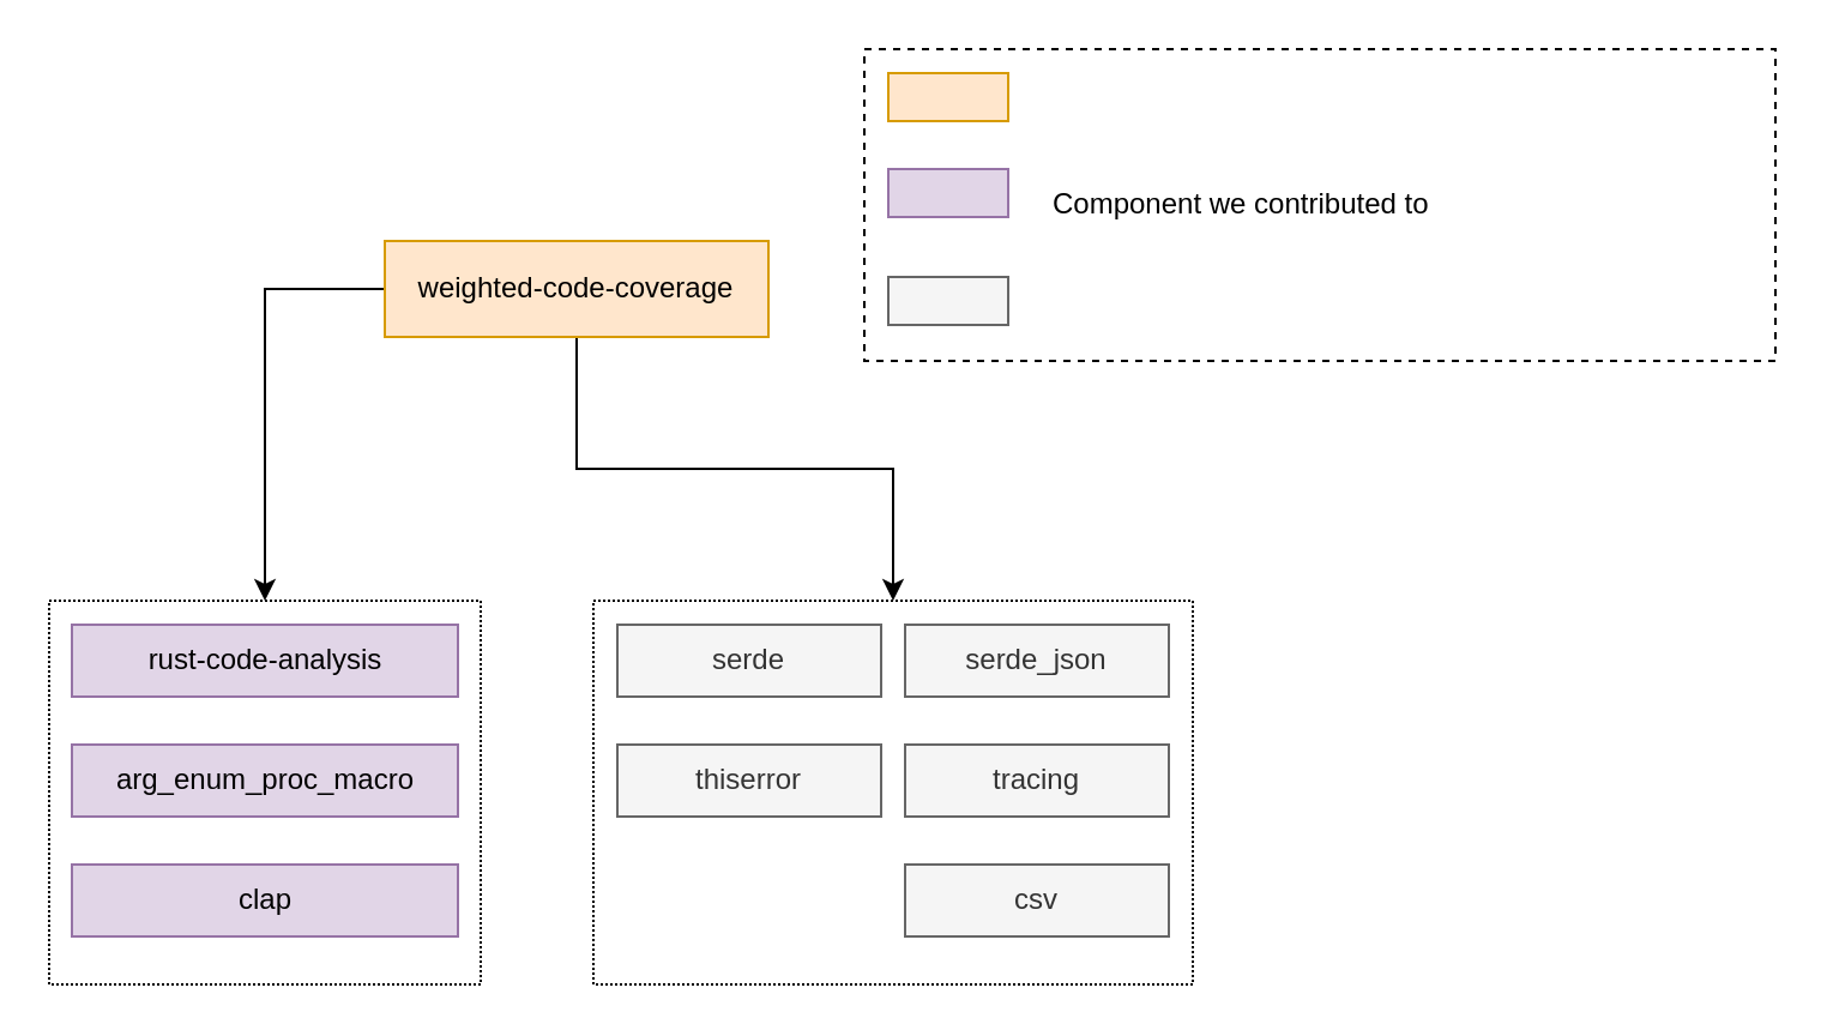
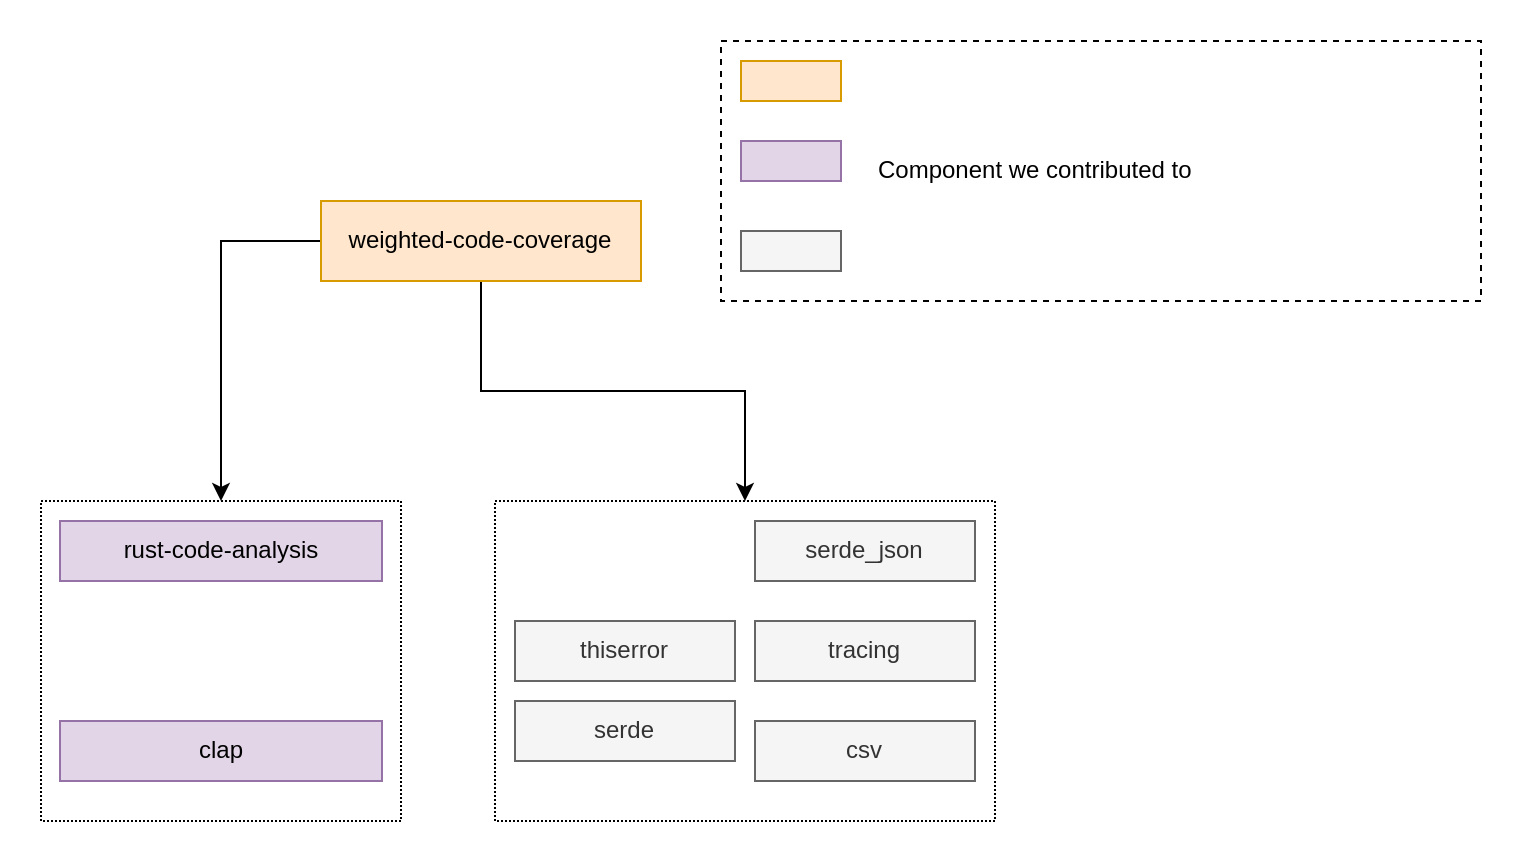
  <mxCell id="0" />
  <mxCell id="1" parent="0" />
  <mxCell id="2" value="" style="rounded=0;whiteSpace=wrap;html=1;fillColor=none;dashed=1;dashPattern=1 1;" parent="1" vertex="1"><mxGeometry x="20" y="250" width="180" height="160" as="geometry" /></mxCell>
  <mxCell id="3" value="" style="rounded=0;whiteSpace=wrap;html=1;fillColor=none;dashed=1;dashPattern=1 1;" parent="1" vertex="1"><mxGeometry x="247" y="250" width="250" height="160" as="geometry" /></mxCell>
  <mxCell id="4" value="rust-code-analysis" style="rounded=0;whiteSpace=wrap;html=1;fillColor=#e1d5e7;strokeColor=#9673a6;" parent="1" vertex="1"><mxGeometry x="29.5" y="260" width="161" height="30" as="geometry" /></mxCell>
- <mxCell id="5" value="serde" style="rounded=0;whiteSpace=wrap;html=1;fillColor=#f5f5f5;fontColor=#333333;strokeColor=#666666;" parent="1" vertex="1"><mxGeometry x="257" y="260" width="110" height="30" as="geometry" /></mxCell>
+ <mxCell id="5" value="serde" style="rounded=0;whiteSpace=wrap;html=1;fillColor=#f5f5f5;fontColor=#333333;strokeColor=#666666;" parent="1" vertex="1"><mxGeometry x="257" y="350" width="110" height="30" as="geometry" /></mxCell>
  <mxCell id="6" value="serde_json" style="rounded=0;whiteSpace=wrap;html=1;fillColor=#f5f5f5;fontColor=#333333;strokeColor=#666666;" parent="1" vertex="1"><mxGeometry x="377" y="260" width="110" height="30" as="geometry" /></mxCell>
  <mxCell id="7" value="tracing" style="rounded=0;whiteSpace=wrap;html=1;fillColor=#f5f5f5;fontColor=#333333;strokeColor=#666666;" parent="1" vertex="1"><mxGeometry x="377" y="310" width="110" height="30" as="geometry" /></mxCell>
  <mxCell id="8" value="thiserror" style="rounded=0;whiteSpace=wrap;html=1;fillColor=#f5f5f5;fontColor=#333333;strokeColor=#666666;" parent="1" vertex="1"><mxGeometry x="257" y="310" width="110" height="30" as="geometry" /></mxCell>
  <mxCell id="9" style="edgeStyle=orthogonalEdgeStyle;rounded=0;orthogonalLoop=1;jettySize=auto;html=1;exitX=0;exitY=0.5;exitDx=0;exitDy=0;entryX=0.5;entryY=0;entryDx=0;entryDy=0;" edge="1" parent="1" source="11" target="2"><mxGeometry relative="1" as="geometry" /></mxCell>
  <mxCell id="10" style="edgeStyle=orthogonalEdgeStyle;rounded=0;orthogonalLoop=1;jettySize=auto;html=1;exitX=0.5;exitY=1;exitDx=0;exitDy=0;entryX=0.5;entryY=0;entryDx=0;entryDy=0;" edge="1" parent="1" source="11" target="3"><mxGeometry relative="1" as="geometry" /></mxCell>
  <mxCell id="11" value="weighted-code-coverage" style="rounded=0;whiteSpace=wrap;html=1;fillColor=#ffe6cc;strokeColor=#d79b00;flipV=1;flipH=0;container=0;" parent="1" vertex="1"><mxGeometry x="160" y="100" width="160" height="40" as="geometry" /></mxCell>
  <mxCell id="12" value="csv" style="rounded=0;whiteSpace=wrap;html=1;fillColor=#f5f5f5;fontColor=#333333;strokeColor=#666666;" vertex="1" parent="1"><mxGeometry x="377" y="360" width="110" height="30" as="geometry" /></mxCell>
- <mxCell id="13" value="arg_enum_proc_macro" style="rounded=0;whiteSpace=wrap;html=1;fillColor=#e1d5e7;strokeColor=#9673a6;" vertex="1" parent="1"><mxGeometry x="29.5" y="310" width="161" height="30" as="geometry" /></mxCell>
  <mxCell id="14" value="clap" style="rounded=0;whiteSpace=wrap;html=1;fillColor=#e1d5e7;strokeColor=#9673a6;" vertex="1" parent="1"><mxGeometry x="29.5" y="360" width="161" height="30" as="geometry" /></mxCell>
  <mxCell id="15" value="" style="group" vertex="1" connectable="0" parent="1"><mxGeometry x="360" y="20" width="380" height="130" as="geometry" /></mxCell>
  <mxCell id="16" value="" style="rounded=0;whiteSpace=wrap;html=1;dashed=1;fillColor=none;" parent="15" vertex="1"><mxGeometry width="380" height="130" as="geometry" /></mxCell>
  <mxCell id="17" value="" style="rounded=0;whiteSpace=wrap;html=1;fillColor=#ffe6cc;strokeColor=#d79b00;" parent="15" vertex="1"><mxGeometry x="10" y="10" width="50" height="20" as="geometry" /></mxCell>
  <mxCell id="18" value="" style="rounded=0;whiteSpace=wrap;html=1;fillColor=#e1d5e7;strokeColor=#9673a6;" parent="15" vertex="1"><mxGeometry x="10" y="50" width="50" height="20" as="geometry" /></mxCell>
  <mxCell id="19" value="Component we contributed to" style="text;html=1;strokeColor=none;fillColor=none;align=left;verticalAlign=middle;whiteSpace=wrap;rounded=0;" parent="15" vertex="1"><mxGeometry x="77" y="50" width="213" height="30" as="geometry" /></mxCell>
  <mxCell id="20" value="" style="rounded=0;whiteSpace=wrap;html=1;fillColor=#f5f5f5;strokeColor=#666666;fontColor=#333333;" parent="15" vertex="1"><mxGeometry x="10" y="95" width="50" height="20" as="geometry" /></mxCell>
